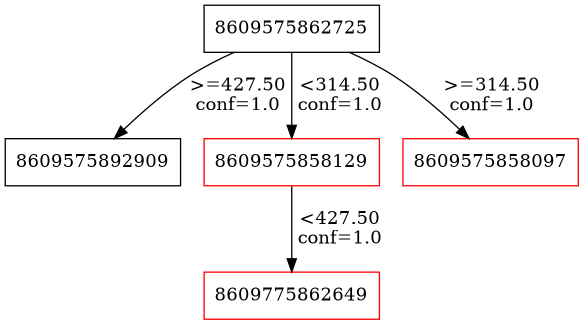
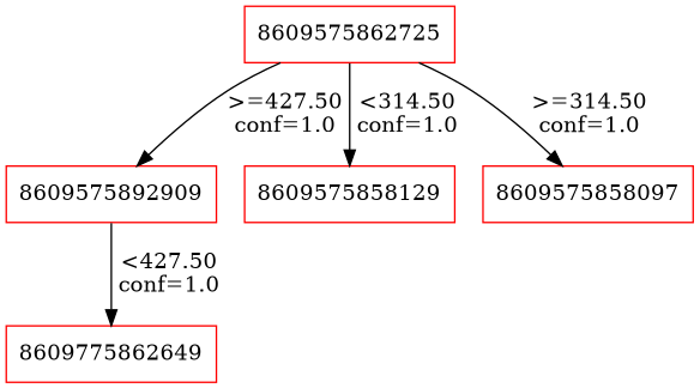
  digraph {
    node [color=red shape=box]
-   8609575892909 [color=black]
+   8609575892909
    n2 [label=8609775862649]
-   8609575862725 [color=black]
+   8609575862725
    8609575858129
    8609575858097
-   8609575858129 -> n2 [label="<427.50\n conf=1.0 "]
+   8609575892909 -> n2 [label="<427.50\n conf=1.0 "]
    8609575862725 -> 8609575892909 [label=">=427.50\n conf=1.0 "]
    8609575862725 -> 8609575858129 [label="<314.50\n conf=1.0 "]
    8609575862725 -> 8609575858097 [label=">=314.50\n conf=1.0 "]
  }
